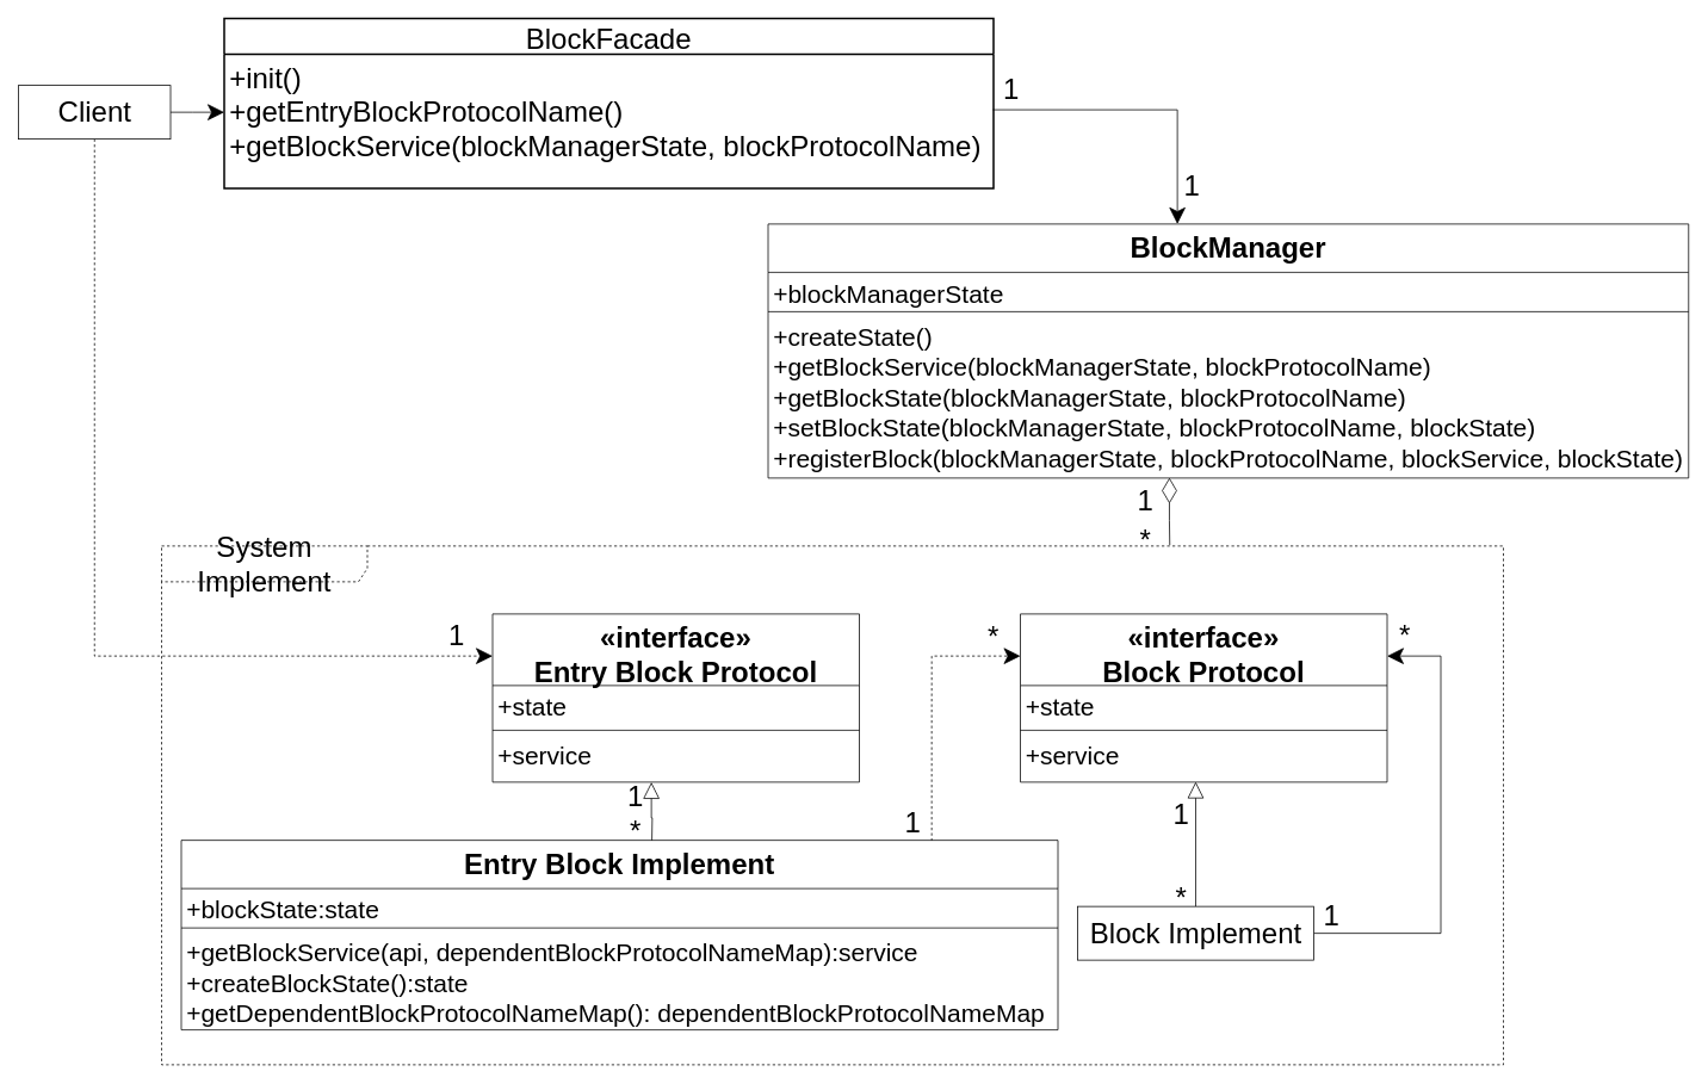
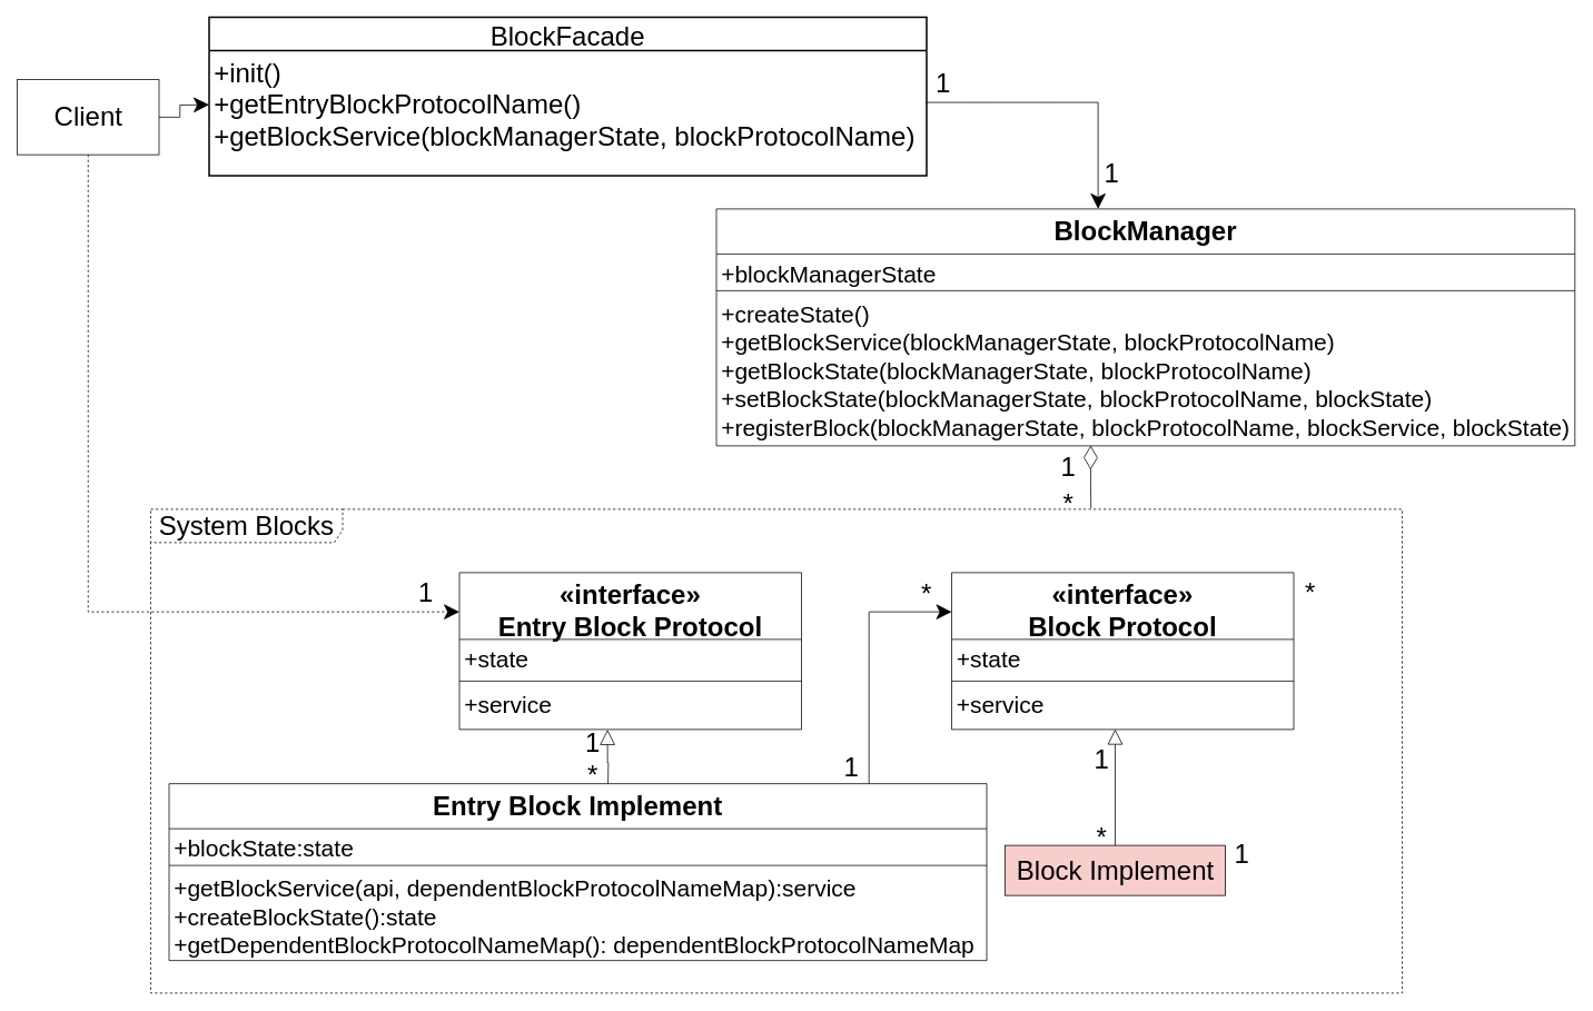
  <mxCell id="0" />
  <mxCell id="1" parent="0" />
  <mxCell id="2" value="BlockFacade" style="swimlane;childLayout=stackLayout;horizontal=1;startSize=40;horizontalStack=0;rounded=0;fontSize=32;fontStyle=0;strokeWidth=2;resizeParent=0;resizeLast=1;shadow=0;dashed=0;align=center;" parent="1" vertex="1"><mxGeometry x="250" y="20" width="860" height="190" as="geometry" /></mxCell>
  <mxCell id="3" value="+init()&#10;+getEntryBlockProtocolName()&#10;+getBlockService(blockManagerState, blockProtocolName)&#10;" style="align=left;strokeColor=none;fillColor=none;spacingLeft=4;fontSize=32;verticalAlign=top;resizable=0;rotatable=0;part=1;" parent="2" vertex="1"><mxGeometry y="40" width="860" height="150" as="geometry" /></mxCell>
- <mxCell id="4" value="&lt;font style=&quot;font-size: 32px&quot;&gt;System Implement&lt;/font&gt;" style="shape=umlFrame;whiteSpace=wrap;html=1;width=230;height=40;fontSize=32;dashed=1;" parent="1" vertex="1"><mxGeometry x="180" y="610" width="1500" height="580" as="geometry" /></mxCell>
+ <mxCell id="4" value="&lt;font style=&quot;font-size: 32px&quot;&gt;System Blocks&lt;/font&gt;" style="shape=umlFrame;whiteSpace=wrap;html=1;width=230;height=40;fontSize=32;dashed=1;" parent="1" vertex="1"><mxGeometry x="180" y="610" width="1500" height="580" as="geometry" /></mxCell>
  <mxCell id="5" style="edgeStyle=orthogonalEdgeStyle;rounded=0;orthogonalLoop=1;jettySize=auto;html=1;startSize=16;endSize=16;" parent="1" source="7" edge="1"><mxGeometry relative="1" as="geometry"><mxPoint x="250" y="125" as="targetPoint" /></mxGeometry></mxCell>
  <mxCell id="6" style="edgeStyle=orthogonalEdgeStyle;rounded=0;orthogonalLoop=1;jettySize=auto;html=1;entryX=0;entryY=0.25;entryDx=0;entryDy=0;endArrow=classic;endFill=1;startSize=16;endSize=16;exitX=0.5;exitY=1;exitDx=0;exitDy=0;dashed=1;" parent="1" source="7" target="25" edge="1"><mxGeometry relative="1" as="geometry"><mxPoint x="540" y="805" as="targetPoint" /></mxGeometry></mxCell>
- <mxCell id="7" value="Client" style="html=1;fontSize=32;" parent="1" vertex="1"><mxGeometry x="20" y="95" width="170" height="60" as="geometry" /></mxCell>
+ <mxCell id="7" value="Client" style="html=1;fontSize=32;" parent="1" vertex="1"><mxGeometry x="20" y="95" width="170" height="90" as="geometry" /></mxCell>
  <mxCell id="8" style="edgeStyle=orthogonalEdgeStyle;rounded=0;orthogonalLoop=1;jettySize=auto;html=1;entryX=0.433;entryY=1.002;entryDx=0;entryDy=0;endArrow=block;endFill=0;endSize=16;startSize=16;entryPerimeter=0;" parent="1" target="28" edge="1"><mxGeometry relative="1" as="geometry"><mxPoint x="725" y="880" as="targetPoint" /><mxPoint x="728" y="944" as="sourcePoint" /></mxGeometry></mxCell>
- <mxCell id="9" style="edgeStyle=orthogonalEdgeStyle;rounded=0;orthogonalLoop=1;jettySize=auto;html=1;entryX=0;entryY=0.25;entryDx=0;entryDy=0;fontSize=32;endArrow=classic;endFill=1;endSize=16;startSize=16;exitX=0.856;exitY=0.004;exitDx=0;exitDy=0;exitPerimeter=0;dashed=1;" parent="1" source="33" target="29" edge="1"><mxGeometry relative="1" as="geometry"><mxPoint x="1040" y="930" as="sourcePoint" /><mxPoint x="1151" y="805" as="targetPoint" /><Array as="points"><mxPoint x="1041" y="733" /></Array></mxGeometry></mxCell>
+ <mxCell id="9" style="edgeStyle=orthogonalEdgeStyle;rounded=0;orthogonalLoop=1;jettySize=auto;html=1;entryX=0;entryY=0.25;entryDx=0;entryDy=0;fontSize=32;endArrow=classic;endFill=1;endSize=16;startSize=16;exitX=0.856;exitY=0.004;exitDx=0;exitDy=0;exitPerimeter=0;" parent="1" source="33" target="29" edge="1"><mxGeometry relative="1" as="geometry"><mxPoint x="1040" y="930" as="sourcePoint" /><mxPoint x="1151" y="805" as="targetPoint" /><Array as="points"><mxPoint x="1041" y="733" /></Array></mxGeometry></mxCell>
  <mxCell id="10" style="edgeStyle=orthogonalEdgeStyle;rounded=0;orthogonalLoop=1;jettySize=auto;html=1;fontSize=32;endArrow=block;endFill=0;endSize=16;startSize=16;entryX=0.478;entryY=0.993;entryDx=0;entryDy=0;entryPerimeter=0;" parent="1" source="12" target="32" edge="1"><mxGeometry relative="1" as="geometry"><mxPoint x="1336" y="870" as="targetPoint" /></mxGeometry></mxCell>
- <mxCell id="11" style="edgeStyle=orthogonalEdgeStyle;rounded=0;orthogonalLoop=1;jettySize=auto;html=1;entryX=1;entryY=0.25;entryDx=0;entryDy=0;endSize=16;exitX=1;exitY=0.5;exitDx=0;exitDy=0;" parent="1" source="12" target="29" edge="1"><mxGeometry relative="1" as="geometry"><Array as="points"><mxPoint x="1610" y="1043" /><mxPoint x="1610" y="733" /></Array><mxPoint x="1521" y="805" as="targetPoint" /></mxGeometry></mxCell>
- <mxCell id="12" value="Block Implement" style="html=1;fontSize=32;" parent="1" vertex="1"><mxGeometry x="1204" y="1013" width="264" height="60" as="geometry" /></mxCell>
+ <mxCell id="12" value="Block Implement" style="html=1;fontSize=32;fillColor=#f8cecc;" parent="1" vertex="1"><mxGeometry x="1204" y="1013" width="264" height="60" as="geometry" /></mxCell>
  <mxCell id="13" style="edgeStyle=orthogonalEdgeStyle;rounded=0;orthogonalLoop=1;jettySize=auto;html=1;exitX=1;exitY=0.5;exitDx=0;exitDy=0;endSize=16;startSize=16;" parent="1" edge="1"><mxGeometry relative="1" as="geometry"><mxPoint x="1035.5" y="125" as="sourcePoint" /></mxGeometry></mxCell>
  <mxCell id="14" style="edgeStyle=orthogonalEdgeStyle;rounded=0;orthogonalLoop=1;jettySize=auto;html=1;endSize=26;startSize=26;endArrow=none;endFill=0;startArrow=diamondThin;startFill=0;exitX=0.436;exitY=0.998;exitDx=0;exitDy=0;exitPerimeter=0;" parent="1" source="40" edge="1"><mxGeometry relative="1" as="geometry"><mxPoint x="1307" y="609" as="targetPoint" /><mxPoint x="1307.079" y="500.156" as="sourcePoint" /></mxGeometry></mxCell>
  <mxCell id="15" value="&lt;font style=&quot;font-size: 32px&quot;&gt;1&lt;/font&gt;" style="text;html=1;strokeColor=none;fillColor=none;align=center;verticalAlign=middle;whiteSpace=wrap;rounded=0;" parent="1" vertex="1"><mxGeometry x="1260" y="550" width="40" height="20" as="geometry" /></mxCell>
  <mxCell id="16" value="&lt;font style=&quot;font-size: 32px&quot;&gt;*&lt;/font&gt;" style="text;html=1;strokeColor=none;fillColor=none;align=center;verticalAlign=middle;whiteSpace=wrap;rounded=0;" parent="1" vertex="1"><mxGeometry x="1260" y="593" width="40" height="20" as="geometry" /></mxCell>
  <mxCell id="17" value="&lt;font style=&quot;font-size: 32px&quot;&gt;1&lt;/font&gt;" style="text;html=1;strokeColor=none;fillColor=none;align=center;verticalAlign=middle;whiteSpace=wrap;rounded=0;" parent="1" vertex="1"><mxGeometry x="1110" y="90" width="40" height="20" as="geometry" /></mxCell>
  <mxCell id="18" value="&lt;font style=&quot;font-size: 32px&quot;&gt;1&lt;/font&gt;" style="text;html=1;strokeColor=none;fillColor=none;align=center;verticalAlign=middle;whiteSpace=wrap;rounded=0;" parent="1" vertex="1"><mxGeometry x="1312" y="198" width="40" height="20" as="geometry" /></mxCell>
  <mxCell id="19" value="&lt;font style=&quot;font-size: 32px&quot;&gt;1&lt;/font&gt;" style="text;html=1;strokeColor=none;fillColor=none;align=center;verticalAlign=middle;whiteSpace=wrap;rounded=0;" parent="1" vertex="1"><mxGeometry x="490" y="700" width="40" height="20" as="geometry" /></mxCell>
  <mxCell id="20" value="&lt;font style=&quot;font-size: 32px&quot;&gt;1&lt;/font&gt;" style="text;html=1;strokeColor=none;fillColor=none;align=center;verticalAlign=middle;whiteSpace=wrap;rounded=0;" parent="1" vertex="1"><mxGeometry x="1000" y="910" width="40" height="20" as="geometry" /></mxCell>
  <mxCell id="21" value="&lt;font style=&quot;font-size: 32px&quot;&gt;*&lt;/font&gt;" style="text;html=1;strokeColor=none;fillColor=none;align=center;verticalAlign=middle;whiteSpace=wrap;rounded=0;" parent="1" vertex="1"><mxGeometry x="1090" y="702" width="40" height="20" as="geometry" /></mxCell>
  <mxCell id="22" value="&lt;font style=&quot;font-size: 32px&quot;&gt;1&lt;/font&gt;" style="text;html=1;strokeColor=none;fillColor=none;align=center;verticalAlign=middle;whiteSpace=wrap;rounded=0;" parent="1" vertex="1"><mxGeometry x="1468" y="1013" width="40" height="20" as="geometry" /></mxCell>
  <mxCell id="23" value="&lt;font style=&quot;font-size: 32px&quot;&gt;*&lt;/font&gt;" style="text;html=1;strokeColor=none;fillColor=none;align=center;verticalAlign=middle;whiteSpace=wrap;rounded=0;" parent="1" vertex="1"><mxGeometry x="1550" y="700" width="40" height="20" as="geometry" /></mxCell>
  <mxCell id="24" style="edgeStyle=orthogonalEdgeStyle;rounded=0;orthogonalLoop=1;jettySize=auto;html=1;entryX=0.5;entryY=0;entryDx=0;entryDy=0;exitX=0.999;exitY=0.415;exitDx=0;exitDy=0;exitPerimeter=0;endSize=16;startSize=16;" parent="1" source="3" edge="1"><mxGeometry relative="1" as="geometry"><Array as="points"><mxPoint x="1316" y="122" /></Array><mxPoint x="1315.5" y="250" as="targetPoint" /></mxGeometry></mxCell>
  <mxCell id="25" value="«interface»&#10;Entry Block Protocol" style="swimlane;fontStyle=1;align=center;verticalAlign=top;childLayout=stackLayout;horizontal=1;startSize=80;horizontalStack=0;resizeParent=1;resizeParentMax=0;resizeLast=0;collapsible=1;marginBottom=0;fontSize=32;" parent="1" vertex="1"><mxGeometry x="550" y="686" width="410" height="188" as="geometry" /></mxCell>
  <mxCell id="26" value="+state" style="text;strokeColor=none;fillColor=none;align=left;verticalAlign=top;spacingLeft=4;spacingRight=4;overflow=hidden;rotatable=0;points=[[0,0.5],[1,0.5]];portConstraint=eastwest;fontSize=28;" parent="25" vertex="1"><mxGeometry y="80" width="410" height="46" as="geometry" /></mxCell>
  <mxCell id="27" value="" style="line;strokeWidth=1;fillColor=none;align=left;verticalAlign=middle;spacingTop=-1;spacingLeft=3;spacingRight=3;rotatable=0;labelPosition=right;points=[];portConstraint=eastwest;" parent="25" vertex="1"><mxGeometry y="126" width="410" height="8" as="geometry" /></mxCell>
  <mxCell id="28" value="+service" style="text;strokeColor=none;fillColor=none;align=left;verticalAlign=top;spacingLeft=4;spacingRight=4;overflow=hidden;rotatable=0;points=[[0,0.5],[1,0.5]];portConstraint=eastwest;fontSize=28;" parent="25" vertex="1"><mxGeometry y="134" width="410" height="54" as="geometry" /></mxCell>
  <mxCell id="29" value="«interface»&#10;Block Protocol" style="swimlane;fontStyle=1;align=center;verticalAlign=top;childLayout=stackLayout;horizontal=1;startSize=80;horizontalStack=0;resizeParent=1;resizeParentMax=0;resizeLast=0;collapsible=1;marginBottom=0;fontSize=32;" parent="1" vertex="1"><mxGeometry x="1140" y="686" width="410" height="188" as="geometry" /></mxCell>
  <mxCell id="30" value="+state" style="text;strokeColor=none;fillColor=none;align=left;verticalAlign=top;spacingLeft=4;spacingRight=4;overflow=hidden;rotatable=0;points=[[0,0.5],[1,0.5]];portConstraint=eastwest;fontSize=28;" parent="29" vertex="1"><mxGeometry y="80" width="410" height="46" as="geometry" /></mxCell>
  <mxCell id="31" value="" style="line;strokeWidth=1;fillColor=none;align=left;verticalAlign=middle;spacingTop=-1;spacingLeft=3;spacingRight=3;rotatable=0;labelPosition=right;points=[];portConstraint=eastwest;" parent="29" vertex="1"><mxGeometry y="126" width="410" height="8" as="geometry" /></mxCell>
  <mxCell id="32" value="+service" style="text;strokeColor=none;fillColor=none;align=left;verticalAlign=top;spacingLeft=4;spacingRight=4;overflow=hidden;rotatable=0;points=[[0,0.5],[1,0.5]];portConstraint=eastwest;fontSize=28;" parent="29" vertex="1"><mxGeometry y="134" width="410" height="54" as="geometry" /></mxCell>
  <mxCell id="33" value="Entry Block Implement" style="swimlane;fontStyle=1;align=center;verticalAlign=top;childLayout=stackLayout;horizontal=1;startSize=54;horizontalStack=0;resizeParent=1;resizeParentMax=0;resizeLast=0;collapsible=1;marginBottom=0;fontSize=32;" parent="1" vertex="1"><mxGeometry x="202" y="939" width="980" height="212" as="geometry" /></mxCell>
  <mxCell id="34" value="+blockState:state" style="text;strokeColor=none;fillColor=none;align=left;verticalAlign=top;spacingLeft=4;spacingRight=4;overflow=hidden;rotatable=0;points=[[0,0.5],[1,0.5]];portConstraint=eastwest;fontSize=28;" parent="33" vertex="1"><mxGeometry y="54" width="980" height="40" as="geometry" /></mxCell>
  <mxCell id="35" value="" style="line;strokeWidth=1;fillColor=none;align=left;verticalAlign=middle;spacingTop=-1;spacingLeft=3;spacingRight=3;rotatable=0;labelPosition=right;points=[];portConstraint=eastwest;" parent="33" vertex="1"><mxGeometry y="94" width="980" height="8" as="geometry" /></mxCell>
  <mxCell id="36" value="+getBlockService(api, dependentBlockProtocolNameMap):service&#10;+createBlockState():state&#10;+getDependentBlockProtocolNameMap(): dependentBlockProtocolNameMap" style="text;strokeColor=none;fillColor=none;align=left;verticalAlign=top;spacingLeft=4;spacingRight=4;overflow=hidden;rotatable=0;points=[[0,0.5],[1,0.5]];portConstraint=eastwest;fontSize=28;" parent="33" vertex="1"><mxGeometry y="102" width="980" height="110" as="geometry" /></mxCell>
  <mxCell id="37" value="BlockManager" style="swimlane;fontStyle=1;align=center;verticalAlign=top;childLayout=stackLayout;horizontal=1;startSize=54;horizontalStack=0;resizeParent=1;resizeParentMax=0;resizeLast=0;collapsible=1;marginBottom=0;fontSize=32;" parent="1" vertex="1"><mxGeometry x="858" y="250" width="1029" height="284" as="geometry" /></mxCell>
  <mxCell id="38" value="+blockManagerState" style="text;strokeColor=none;fillColor=none;align=left;verticalAlign=top;spacingLeft=4;spacingRight=4;overflow=hidden;rotatable=0;points=[[0,0.5],[1,0.5]];portConstraint=eastwest;fontSize=28;" parent="37" vertex="1"><mxGeometry y="54" width="1029" height="40" as="geometry" /></mxCell>
  <mxCell id="39" value="" style="line;strokeWidth=1;fillColor=none;align=left;verticalAlign=middle;spacingTop=-1;spacingLeft=3;spacingRight=3;rotatable=0;labelPosition=right;points=[];portConstraint=eastwest;" parent="37" vertex="1"><mxGeometry y="94" width="1029" height="8" as="geometry" /></mxCell>
  <mxCell id="40" value="+createState()&#10;+getBlockService(blockManagerState, blockProtocolName)&#10;+getBlockState(blockManagerState, blockProtocolName)&#10;+setBlockState(blockManagerState, blockProtocolName, blockState)&#10;+registerBlock(blockManagerState, blockProtocolName, blockService, blockState)" style="text;strokeColor=none;fillColor=none;align=left;verticalAlign=top;spacingLeft=4;spacingRight=4;overflow=hidden;rotatable=0;points=[[0,0.5],[1,0.5]];portConstraint=eastwest;fontSize=28;" parent="37" vertex="1"><mxGeometry y="102" width="1029" height="182" as="geometry" /></mxCell>
  <mxCell id="41" value="&lt;font style=&quot;font-size: 32px&quot;&gt;*&lt;/font&gt;" style="text;html=1;strokeColor=none;fillColor=none;align=center;verticalAlign=middle;whiteSpace=wrap;rounded=0;" parent="1" vertex="1"><mxGeometry x="690" y="919" width="40" height="20" as="geometry" /></mxCell>
  <mxCell id="42" value="&lt;font style=&quot;font-size: 32px&quot;&gt;1&lt;/font&gt;" style="text;html=1;strokeColor=none;fillColor=none;align=center;verticalAlign=middle;whiteSpace=wrap;rounded=0;" parent="1" vertex="1"><mxGeometry x="690" y="880" width="40" height="20" as="geometry" /></mxCell>
  <mxCell id="43" value="&lt;font style=&quot;font-size: 32px&quot;&gt;*&lt;/font&gt;" style="text;html=1;strokeColor=none;fillColor=none;align=center;verticalAlign=middle;whiteSpace=wrap;rounded=0;" parent="1" vertex="1"><mxGeometry x="1300" y="993" width="40" height="20" as="geometry" /></mxCell>
  <mxCell id="44" value="&lt;font style=&quot;font-size: 32px&quot;&gt;1&lt;/font&gt;" style="text;html=1;strokeColor=none;fillColor=none;align=center;verticalAlign=middle;whiteSpace=wrap;rounded=0;" parent="1" vertex="1"><mxGeometry x="1300" y="900" width="40" height="20" as="geometry" /></mxCell>
